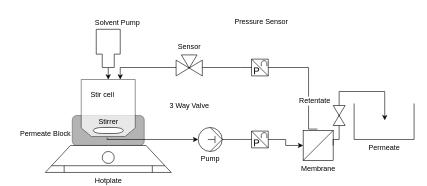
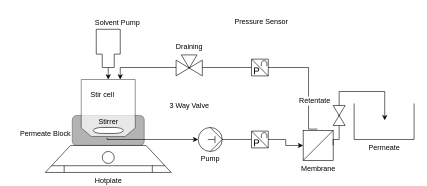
  <mxCell id="0" />
  <mxCell id="1" parent="0" />
  <mxCell id="2" style="rounded=0;orthogonalLoop=1;jettySize=auto;html=1;entryX=0;entryY=0.5;entryDx=0;entryDy=0;entryPerimeter=0;exitX=1;exitY=0.5;exitDx=0;exitDy=0;exitPerimeter=0;edgeStyle=orthogonalEdgeStyle;" parent="1" source="16" target="6" edge="1"><mxGeometry relative="1" as="geometry"><mxPoint x="400" y="227" as="sourcePoint" /><mxPoint x="380" y="237" as="targetPoint" /></mxGeometry></mxCell>
  <mxCell id="3" value="" style="rounded=1;whiteSpace=wrap;html=1;fillColor=#B3B3B3;fontColor=#333333;strokeColor=#666666;" parent="1" vertex="1"><mxGeometry x="120" y="192" width="120" height="50" as="geometry" /></mxCell>
  <mxCell id="4" style="rounded=0;orthogonalLoop=1;jettySize=auto;html=1;exitX=1;exitY=0.5;exitDx=0;exitDy=0;exitPerimeter=0;" parent="1" source="5" target="24" edge="1"><mxGeometry relative="1" as="geometry"><mxPoint x="170" y="122" as="targetPoint" /></mxGeometry></mxCell>
  <mxCell id="5" value="" style="shape=mxgraph.pid.pumps.feed_pump;html=1;pointerEvents=1;align=center;verticalLabelPosition=bottom;verticalAlign=top;dashed=0;rotation=90;" parent="1" vertex="1"><mxGeometry x="148.13" y="60.13" width="63.75" height="40" as="geometry" /></mxCell>
  <mxCell id="6" value="Membrane" style="verticalLabelPosition=bottom;align=center;dashed=0;html=1;verticalAlign=top;shape=mxgraph.pid.filters.filter;" parent="1" vertex="1"><mxGeometry x="505" y="217" width="50" height="50" as="geometry" /></mxCell>
  <mxCell id="7" value="Permeate" style="shape=mxgraph.pid.vessels.container,_tank,_cistern;html=1;pointerEvents=1;align=center;verticalLabelPosition=bottom;verticalAlign=top;dashed=0;" parent="1" vertex="1"><mxGeometry x="590" y="172" width="100" height="60" as="geometry" /></mxCell>
  <mxCell id="8" value="" style="group" parent="1" vertex="1" connectable="0"><mxGeometry x="75" y="242" width="210" height="45" as="geometry" /></mxCell>
  <mxCell id="9" value="Hotplate" style="shape=mxgraph.pid.shaping_machines.shaping_machine_(vertical);html=1;pointerEvents=1;align=center;verticalLabelPosition=bottom;verticalAlign=top;dashed=0;" parent="8" vertex="1"><mxGeometry width="210" height="45" as="geometry" /></mxCell>
  <mxCell id="10" value="" style="ellipse;whiteSpace=wrap;html=1;aspect=fixed;" parent="8" vertex="1"><mxGeometry x="95" y="10" width="20" height="20" as="geometry" /></mxCell>
  <mxCell id="11" value="" style="shape=mxgraph.pid.pumps_-_iso.pump_(reciprocating_piston);html=1;pointerEvents=1;align=center;verticalLabelPosition=bottom;verticalAlign=top;dashed=0;rotation=0;" parent="1" vertex="1"><mxGeometry x="330" y="212" width="40" height="40" as="geometry" /></mxCell>
  <mxCell id="12" style="rounded=0;orthogonalLoop=1;jettySize=auto;html=1;exitX=1;exitY=0.5;exitDx=0;exitDy=0;exitPerimeter=0;edgeStyle=orthogonalEdgeStyle;" parent="1" source="6" edge="1"><mxGeometry relative="1" as="geometry"><mxPoint x="420" y="242" as="sourcePoint" /><mxPoint x="641" y="200" as="targetPoint" /><Array as="points"><mxPoint x="565" y="232" /><mxPoint x="565" y="152" /><mxPoint x="641" y="152" /></Array></mxGeometry></mxCell>
  <mxCell id="13" style="edgeStyle=orthogonalEdgeStyle;rounded=0;orthogonalLoop=1;jettySize=auto;html=1;exitX=0;exitY=0.5;exitDx=0;exitDy=0;exitPerimeter=0;" parent="1" source="19" target="24" edge="1"><mxGeometry relative="1" as="geometry"><mxPoint x="310" y="112" as="sourcePoint" /><mxPoint x="-12.7" y="157.3" as="targetPoint" /><Array as="points"><mxPoint x="200" y="112" /></Array></mxGeometry></mxCell>
  <mxCell id="14" style="rounded=0;orthogonalLoop=1;jettySize=auto;html=1;entryX=0;entryY=0.5;entryDx=0;entryDy=0;entryPerimeter=0;exitX=0.48;exitY=1.023;exitDx=0;exitDy=0;exitPerimeter=0;edgeStyle=orthogonalEdgeStyle;" parent="1" source="24" target="11" edge="1"><mxGeometry relative="1" as="geometry"><mxPoint x="-51.4" y="257.3" as="sourcePoint" /><mxPoint x="227" y="142" as="targetPoint" /><Array as="points"><mxPoint x="178" y="232" /></Array></mxGeometry></mxCell>
  <mxCell id="15" value="" style="rounded=0;orthogonalLoop=1;jettySize=auto;html=1;entryX=0;entryY=0.5;entryDx=0;entryDy=0;entryPerimeter=0;exitX=1;exitY=0.5;exitDx=0;exitDy=0;exitPerimeter=0;edgeStyle=orthogonalEdgeStyle;endArrow=none;startFill=0;" parent="1" source="11" target="16" edge="1"><mxGeometry relative="1" as="geometry"><mxPoint x="360" y="232" as="sourcePoint" /><mxPoint x="490" y="232" as="targetPoint" /></mxGeometry></mxCell>
  <mxCell id="16" value="" style="verticalLabelPosition=bottom;aspect=fixed;html=1;verticalAlign=top;fillColor=strokeColor;align=center;outlineConnect=0;shape=mxgraph.fluid_power.x11770;points=[[0,0.5,0]]" parent="1" vertex="1"><mxGeometry x="400" y="218.02" width="46.82" height="27.96" as="geometry" /></mxCell>
  <mxCell id="17" value="" style="rounded=0;orthogonalLoop=1;jettySize=auto;html=1;exitX=0.477;exitY=-0.046;exitDx=0;exitDy=0;exitPerimeter=0;edgeStyle=orthogonalEdgeStyle;endArrow=none;startFill=0;" parent="1" source="6" target="19" edge="1"><mxGeometry relative="1" as="geometry"><mxPoint x="514" y="205" as="sourcePoint" /><mxPoint x="410" y="112" as="targetPoint" /><Array as="points"><mxPoint x="514" y="112" /></Array></mxGeometry></mxCell>
  <mxCell id="18" value="Retentate" style="edgeLabel;html=1;align=center;verticalAlign=middle;resizable=0;points=[];fontSize=12;" parent="17" vertex="1" connectable="0"><mxGeometry x="0.274" y="-2" relative="1" as="geometry"><mxPoint x="10" y="57" as="offset" /></mxGeometry></mxCell>
  <mxCell id="19" value="" style="verticalLabelPosition=bottom;aspect=fixed;html=1;verticalAlign=top;fillColor=strokeColor;align=center;outlineConnect=0;shape=mxgraph.fluid_power.x11770;points=[[0,0.5,0]]" parent="1" vertex="1"><mxGeometry x="400" y="98.02" width="46.82" height="27.96" as="geometry" /></mxCell>
  <mxCell id="20" value="Pressure Sensor" style="text;html=1;align=center;verticalAlign=middle;resizable=0;points=[];autosize=1;strokeColor=none;fillColor=none;" parent="1" vertex="1"><mxGeometry x="380" y="20.98" width="110" height="30" as="geometry" /></mxCell>
  <mxCell id="21" value="Permeate Block" style="text;html=1;align=center;verticalAlign=middle;resizable=0;points=[];autosize=1;strokeColor=none;fillColor=none;" parent="1" vertex="1"><mxGeometry x="20" y="207" width="110" height="30" as="geometry" /></mxCell>
  <mxCell id="22" value="Solvent Pump" style="text;html=1;align=center;verticalAlign=middle;resizable=0;points=[];autosize=1;strokeColor=none;fillColor=none;" parent="1" vertex="1"><mxGeometry x="145" y="22" width="100" height="30" as="geometry" /></mxCell>
  <mxCell id="23" value="3 Way Valve" style="text;html=1;align=center;verticalAlign=middle;resizable=0;points=[];autosize=1;strokeColor=none;fillColor=none;" parent="1" vertex="1"><mxGeometry x="269.99" y="160.98" width="90" height="30" as="geometry" /></mxCell>
  <mxCell id="24" value="" style="verticalLabelPosition=bottom;outlineConnect=0;align=center;dashed=0;html=1;verticalAlign=top;shape=mxgraph.pid.misc.dryer;fillColor=default;gradientColor=none;opacity=70;" parent="1" vertex="1"><mxGeometry x="135" y="132" width="90" height="95" as="geometry" /></mxCell>
  <mxCell id="25" value="" style="verticalLabelPosition=bottom;outlineConnect=0;align=center;dashed=0;html=1;verticalAlign=top;shape=mxgraph.pid2misc.column;columnType=common;rotation=-90;" parent="1" vertex="1"><mxGeometry x="175" y="192" width="10" height="50" as="geometry" /></mxCell>
  <mxCell id="26" value="Stirrer" style="text;html=1;align=center;verticalAlign=middle;resizable=0;points=[];autosize=1;strokeColor=none;fillColor=none;" parent="1" vertex="1"><mxGeometry x="150" y="187" width="60" height="30" as="geometry" /></mxCell>
  <mxCell id="27" value="Stir cell" style="text;html=1;align=center;verticalAlign=middle;resizable=0;points=[];autosize=1;strokeColor=none;fillColor=none;" parent="1" vertex="1"><mxGeometry x="140.01" y="142" width="60" height="30" as="geometry" /></mxCell>
  <mxCell id="28" value="" style="verticalLabelPosition=bottom;align=center;html=1;verticalAlign=top;pointerEvents=1;dashed=0;shape=mxgraph.pid2valves.valve;valveType=threeWay;actuator=none;rotation=-180;" parent="1" vertex="1"><mxGeometry x="293.12" y="90.98" width="43.75" height="35" as="geometry" /></mxCell>
  <mxCell id="29" value="Pump" style="text;html=1;align=center;verticalAlign=middle;resizable=0;points=[];autosize=1;strokeColor=none;fillColor=none;" parent="1" vertex="1"><mxGeometry x="325" y="249.5" width="50" height="30" as="geometry" /></mxCell>
  <mxCell id="30" value="" style="verticalLabelPosition=bottom;align=center;html=1;verticalAlign=top;pointerEvents=1;dashed=0;shape=mxgraph.pid2valves.valve;valveType=gate;rotation=-90;" parent="1" vertex="1"><mxGeometry x="548.33" y="182" width="33.33" height="20" as="geometry" /></mxCell>
- <mxCell id="31" value="Sensor" style="text;html=1;align=center;verticalAlign=middle;resizable=0;points=[];autosize=1;strokeColor=none;fillColor=none;" vertex="1" parent="1"><mxGeometry x="279.99" y="62" width="70" height="30" as="geometry" /></mxCell>
+ <mxCell id="31" value="Draining" style="text;html=1;align=center;verticalAlign=middle;resizable=0;points=[];autosize=1;strokeColor=none;fillColor=none;" vertex="1" parent="1"><mxGeometry x="279.99" y="62" width="70" height="30" as="geometry" /></mxCell>
